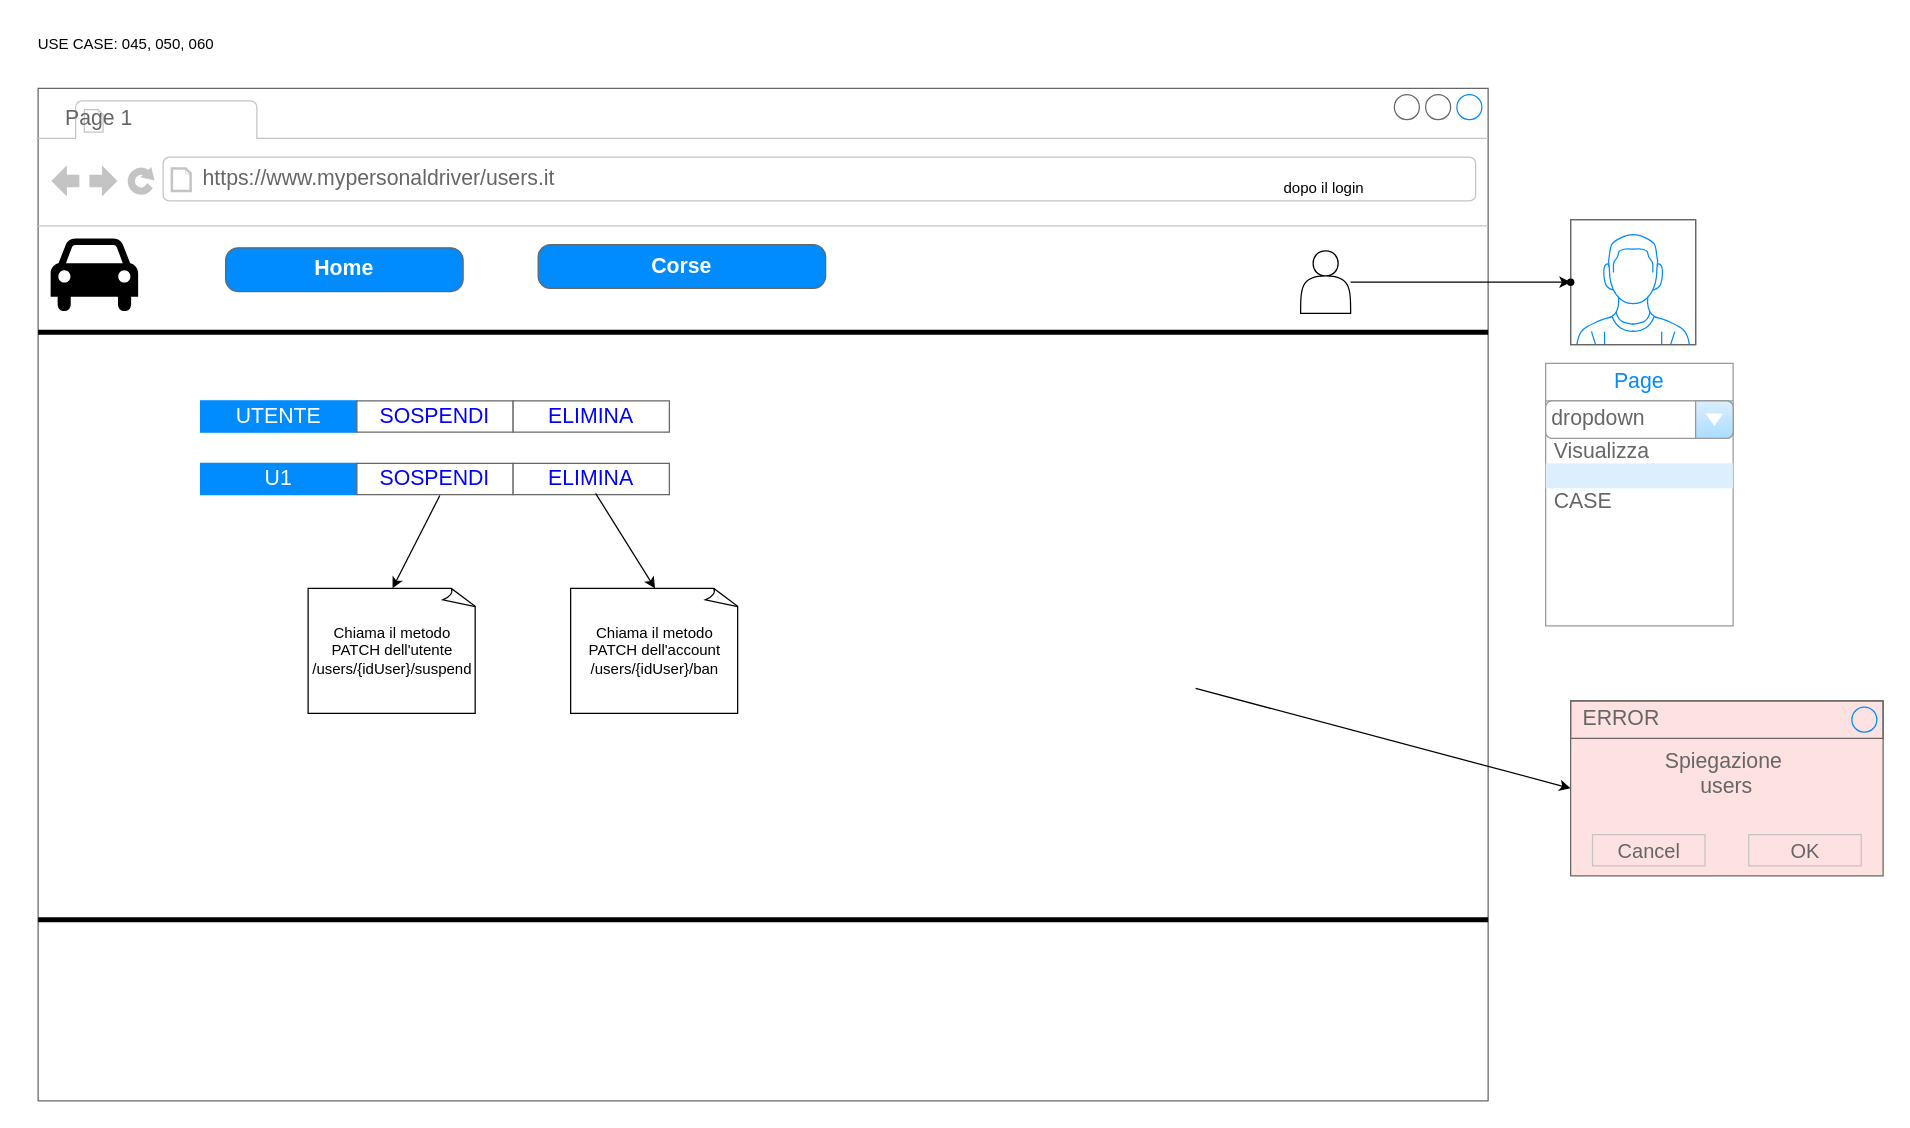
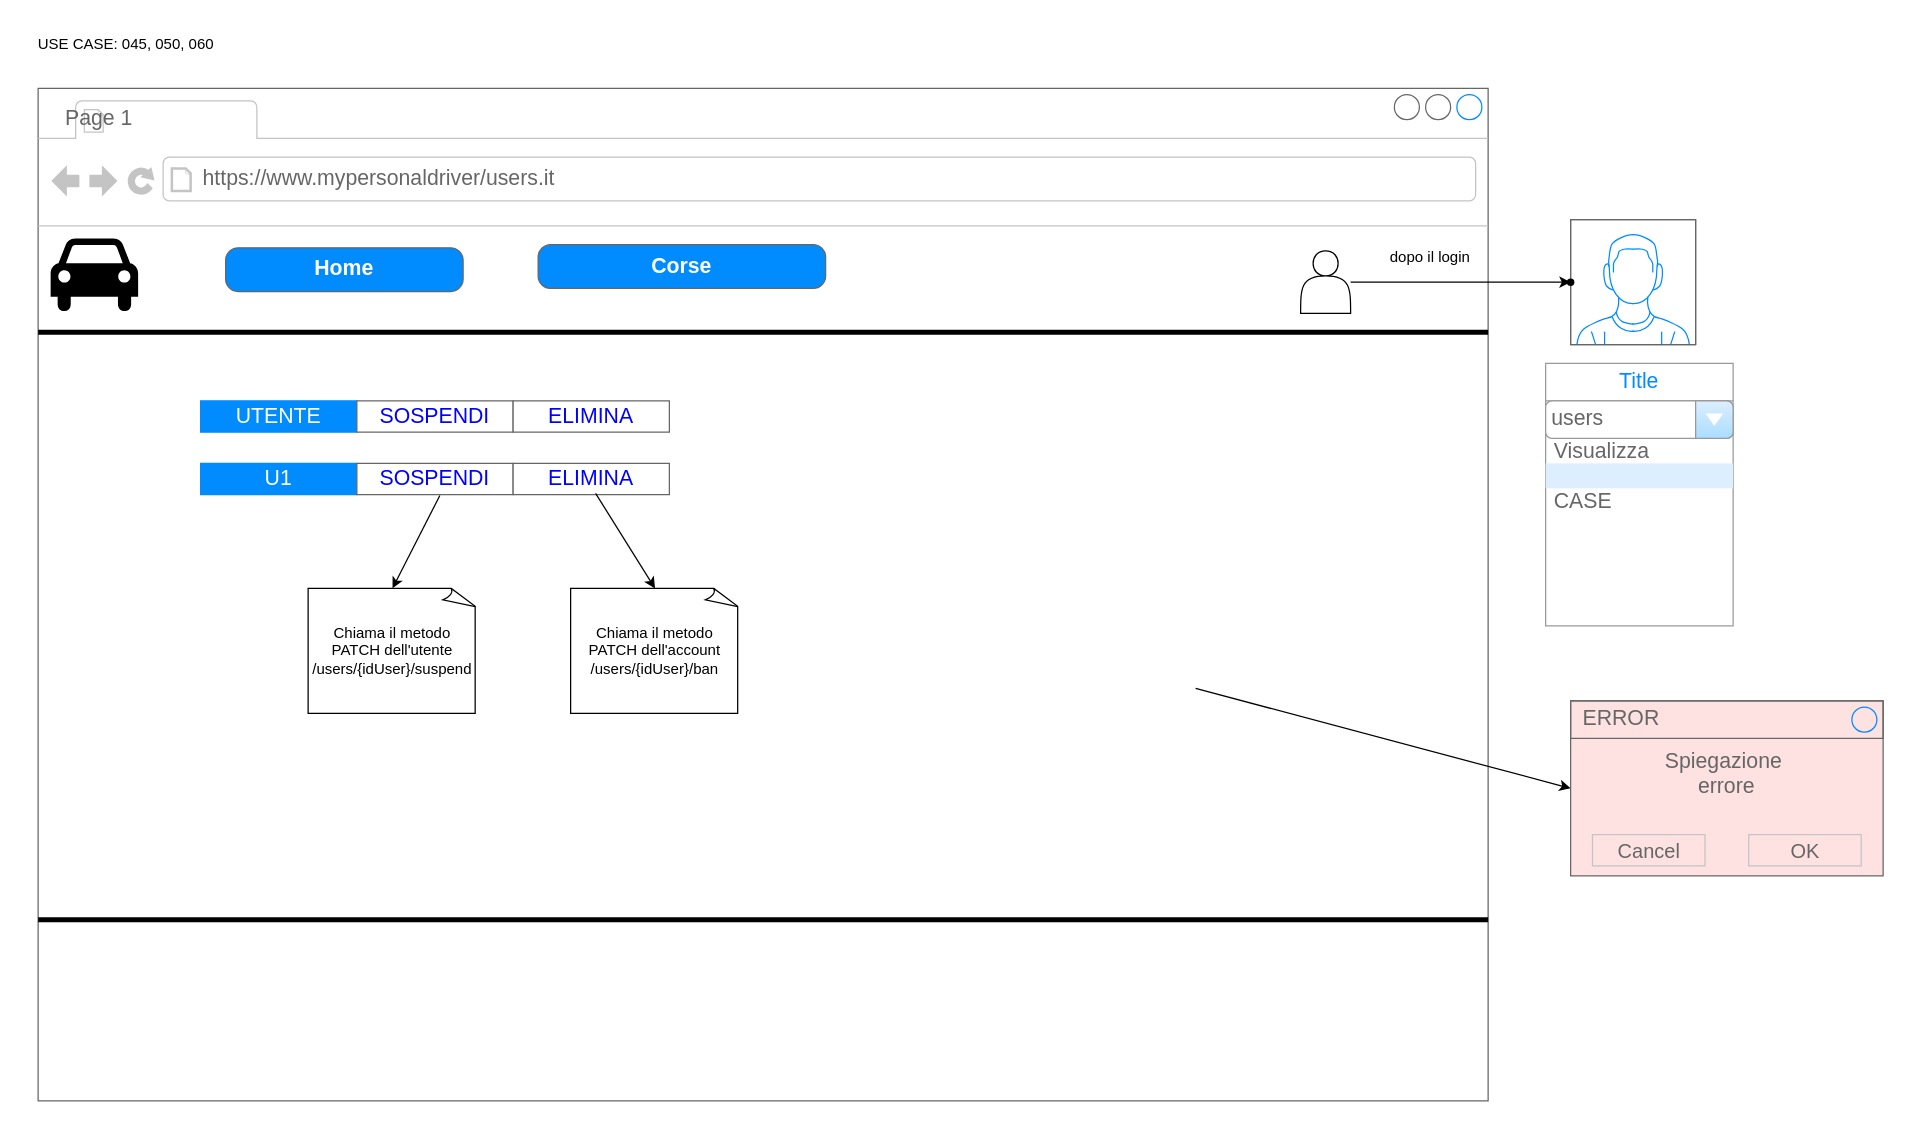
  <mxCell id="0" />
  <mxCell id="1" parent="0" />
  <mxCell id="2" value="" style="strokeWidth=1;shadow=0;dashed=0;align=center;html=1;shape=mxgraph.mockup.containers.browserWindow;rSize=0;strokeColor=#666666;strokeColor2=#008cff;strokeColor3=#c4c4c4;mainText=,;recursiveResize=0;movable=1;resizable=1;rotatable=1;deletable=1;editable=1;locked=0;connectable=1;" vertex="1" parent="1"><mxGeometry x="30" y="70" width="1160" height="810" as="geometry" /></mxCell>
  <mxCell id="3" value="Page 1" style="strokeWidth=1;shadow=0;dashed=0;align=center;html=1;shape=mxgraph.mockup.containers.anchor;fontSize=17;fontColor=#666666;align=left;whiteSpace=wrap;" vertex="1" parent="2"><mxGeometry x="20" y="12" width="110" height="26" as="geometry" /></mxCell>
  <mxCell id="4" value="https://www.mypersonaldriver/users.it" style="strokeWidth=1;shadow=0;dashed=0;align=center;html=1;shape=mxgraph.mockup.containers.anchor;rSize=0;fontSize=17;fontColor=#666666;align=left;" vertex="1" parent="2"><mxGeometry x="130" y="60" width="250" height="26" as="geometry" /></mxCell>
  <mxCell id="5" value="" style="shape=actor;whiteSpace=wrap;html=1;" vertex="1" parent="2"><mxGeometry x="1010" y="130" width="40" height="50" as="geometry" /></mxCell>
- <mxCell id="6" value="dopo il login&amp;nbsp;" style="text;html=1;align=center;verticalAlign=middle;resizable=0;points=[];autosize=1;strokeColor=none;fillColor=none;" vertex="1" parent="2"><mxGeometry x="985" y="65" width="90" height="30" as="geometry" /></mxCell>
+ <mxCell id="6" value="dopo il login&amp;nbsp;" style="text;html=1;align=center;verticalAlign=middle;resizable=0;points=[];autosize=1;strokeColor=none;fillColor=none;" vertex="1" parent="2"><mxGeometry x="1070" y="120" width="90" height="30" as="geometry" /></mxCell>
  <mxCell id="7" value="" style="line;strokeWidth=4;html=1;perimeter=backbonePerimeter;points=[];outlineConnect=0;" vertex="1" parent="2"><mxGeometry y="190" width="1160" height="10" as="geometry" /></mxCell>
  <mxCell id="8" value="" style="shape=mxgraph.signs.transportation.car_4;html=1;pointerEvents=1;fillColor=#000000;strokeColor=none;verticalLabelPosition=bottom;verticalAlign=top;align=center;" vertex="1" parent="2"><mxGeometry x="10" y="120" width="70" height="60" as="geometry" /></mxCell>
  <mxCell id="9" value="Home" style="strokeWidth=1;shadow=0;dashed=0;align=center;html=1;shape=mxgraph.mockup.buttons.button;strokeColor=#666666;fontColor=#ffffff;mainText=;buttonStyle=round;fontSize=17;fontStyle=1;fillColor=#008cff;whiteSpace=wrap;" vertex="1" parent="2"><mxGeometry x="150" y="127.5" width="190" height="35" as="geometry" /></mxCell>
  <mxCell id="10" value="" style="line;strokeWidth=4;html=1;perimeter=backbonePerimeter;points=[];outlineConnect=0;" vertex="1" parent="2"><mxGeometry y="660" width="1160" height="10" as="geometry" /></mxCell>
  <mxCell id="11" value="Corse" style="strokeWidth=1;shadow=0;dashed=0;align=center;html=1;shape=mxgraph.mockup.buttons.button;strokeColor=#666666;fontColor=#ffffff;mainText=;buttonStyle=round;fontSize=17;fontStyle=1;fillColor=#008cff;whiteSpace=wrap;" vertex="1" parent="2"><mxGeometry x="400" y="125" width="230" height="35" as="geometry" /></mxCell>
  <mxCell id="12" value="" style="swimlane;shape=mxgraph.bootstrap.anchor;strokeColor=#666666;fillColor=#ffffff;fontColor=#0000FF;fontStyle=0;childLayout=stackLayout;horizontal=0;startSize=0;horizontalStack=1;resizeParent=1;resizeParentMax=0;resizeLast=0;collapsible=0;marginBottom=0;whiteSpace=wrap;html=1;" vertex="1" parent="2"><mxGeometry x="130" y="250" width="375" height="25" as="geometry" /></mxCell>
  <mxCell id="13" value="UTENTE" style="text;strokeColor=#008CFF;align=center;verticalAlign=middle;spacingLeft=10;spacingRight=10;overflow=hidden;points=[[0,0.5],[1,0.5]];portConstraint=eastwest;rotatable=0;whiteSpace=wrap;html=1;fillColor=#008CFF;fontColor=#ffffff;fontSize=17;" vertex="1" parent="12"><mxGeometry width="125" height="25" as="geometry" /></mxCell>
  <mxCell id="14" value="SOSPENDI" style="text;strokeColor=inherit;align=center;verticalAlign=middle;spacingLeft=10;spacingRight=10;overflow=hidden;points=[[0,0.5],[1,0.5]];portConstraint=eastwest;rotatable=0;whiteSpace=wrap;html=1;fillColor=inherit;fontColor=inherit;fontSize=17;" vertex="1" parent="12"><mxGeometry x="125" width="125" height="25" as="geometry" /></mxCell>
  <mxCell id="15" value="ELIMINA" style="text;strokeColor=inherit;align=center;verticalAlign=middle;spacingLeft=10;spacingRight=10;overflow=hidden;points=[[0,0.5],[1,0.5]];portConstraint=eastwest;rotatable=0;whiteSpace=wrap;html=1;fillColor=inherit;fontColor=inherit;fontSize=17;" vertex="1" parent="12"><mxGeometry x="250" width="125" height="25" as="geometry" /></mxCell>
  <mxCell id="16" value="Chiama il metodo PATCH dell'utente&lt;div&gt;/users/{idUser}/suspend&lt;/div&gt;" style="whiteSpace=wrap;html=1;shape=mxgraph.basic.document" vertex="1" parent="2"><mxGeometry x="216" y="400" width="135" height="100" as="geometry" /></mxCell>
  <mxCell id="17" value="" style="swimlane;shape=mxgraph.bootstrap.anchor;strokeColor=#666666;fillColor=#ffffff;fontColor=#0000FF;fontStyle=0;childLayout=stackLayout;horizontal=0;startSize=0;horizontalStack=1;resizeParent=1;resizeParentMax=0;resizeLast=0;collapsible=0;marginBottom=0;whiteSpace=wrap;html=1;" vertex="1" parent="2"><mxGeometry x="130" y="300" width="375" height="25" as="geometry" /></mxCell>
  <mxCell id="18" value="U1" style="text;strokeColor=#008CFF;align=center;verticalAlign=middle;spacingLeft=10;spacingRight=10;overflow=hidden;points=[[0,0.5],[1,0.5]];portConstraint=eastwest;rotatable=0;whiteSpace=wrap;html=1;fillColor=#008CFF;fontColor=#ffffff;fontSize=17;" vertex="1" parent="17"><mxGeometry width="125" height="25" as="geometry" /></mxCell>
  <mxCell id="19" value="SOSPENDI" style="text;strokeColor=inherit;align=center;verticalAlign=middle;spacingLeft=10;spacingRight=10;overflow=hidden;points=[[0,0.5],[1,0.5]];portConstraint=eastwest;rotatable=0;whiteSpace=wrap;html=1;fillColor=inherit;fontColor=inherit;fontSize=17;" vertex="1" parent="17"><mxGeometry x="125" width="125" height="25" as="geometry" /></mxCell>
  <mxCell id="20" value="ELIMINA" style="text;strokeColor=inherit;align=center;verticalAlign=middle;spacingLeft=10;spacingRight=10;overflow=hidden;points=[[0,0.5],[1,0.5]];portConstraint=eastwest;rotatable=0;whiteSpace=wrap;html=1;fillColor=inherit;fontColor=inherit;fontSize=17;" vertex="1" parent="17"><mxGeometry x="250" width="125" height="25" as="geometry" /></mxCell>
  <mxCell id="21" value="" style="endArrow=classic;html=1;rounded=0;exitX=0.531;exitY=1.027;exitDx=0;exitDy=0;exitPerimeter=0;entryX=0.5;entryY=0;entryDx=0;entryDy=0;entryPerimeter=0;" edge="1" parent="2" source="19" target="16"><mxGeometry width="50" height="50" relative="1" as="geometry"><mxPoint x="416" y="410" as="sourcePoint" /><mxPoint x="466" y="360" as="targetPoint" /></mxGeometry></mxCell>
  <mxCell id="22" value="Chiama il metodo PATCH dell'account&lt;div&gt;/users/{idUser}/ban&lt;/div&gt;" style="whiteSpace=wrap;html=1;shape=mxgraph.basic.document" vertex="1" parent="2"><mxGeometry x="426" y="400" width="135" height="100" as="geometry" /></mxCell>
  <mxCell id="23" value="" style="endArrow=classic;html=1;rounded=0;entryX=0.5;entryY=0;entryDx=0;entryDy=0;entryPerimeter=0;" edge="1" parent="2" target="22"><mxGeometry width="50" height="50" relative="1" as="geometry"><mxPoint x="446" y="324" as="sourcePoint" /><mxPoint x="636" y="290" as="targetPoint" /></mxGeometry></mxCell>
  <mxCell id="24" value="" style="endArrow=classic;html=1;rounded=0;entryX=0;entryY=0.5;entryDx=0;entryDy=0;entryPerimeter=0;" edge="1" parent="2" target="34"><mxGeometry width="50" height="50" relative="1" as="geometry"><mxPoint x="926" y="480" as="sourcePoint" /><mxPoint x="976" y="430" as="targetPoint" /></mxGeometry></mxCell>
  <mxCell id="25" value="" style="verticalLabelPosition=bottom;shadow=0;dashed=0;align=center;html=1;verticalAlign=top;strokeWidth=1;shape=mxgraph.mockup.containers.userMale;strokeColor=#666666;strokeColor2=#008cff;" vertex="1" parent="1"><mxGeometry x="1256" y="175" width="100" height="100" as="geometry" /></mxCell>
  <mxCell id="26" value="" style="shape=waypoint;sketch=0;size=6;pointerEvents=1;points=[];fillColor=default;resizable=0;rotatable=0;perimeter=centerPerimeter;snapToPoint=1;" vertex="1" parent="1"><mxGeometry x="1246" y="215" width="20" height="20" as="geometry" /></mxCell>
  <mxCell id="27" value="" style="edgeStyle=orthogonalEdgeStyle;rounded=0;orthogonalLoop=1;jettySize=auto;html=1;" edge="1" parent="1" source="5" target="26"><mxGeometry relative="1" as="geometry" /></mxCell>
- <mxCell id="28" value="Page" style="swimlane;strokeColor=#999999;swimlaneFillColor=#FFFFFF;fillColor=#ffffff;fontColor=#008CFF;fontStyle=0;childLayout=stackLayout;horizontal=1;startSize=30;horizontalStack=0;resizeParent=1;resizeParentMax=0;resizeLast=0;collapsible=0;marginBottom=0;whiteSpace=wrap;html=1;fontSize=17;" vertex="1" parent="1"><mxGeometry x="1236" y="290" width="150" height="210" as="geometry" /></mxCell>
- <mxCell id="29" value="dropdown" style="strokeWidth=1;shadow=0;dashed=0;align=center;html=1;shape=mxgraph.mockup.forms.comboBox;strokeColor=#999999;fillColor=#ddeeff;align=left;fillColor2=#aaddff;mainText=;fontColor=#666666;fontSize=17;spacingLeft=3;" vertex="1" parent="28"><mxGeometry y="30" width="150" height="30" as="geometry" /></mxCell>
+ <mxCell id="28" value="Title" style="swimlane;strokeColor=#999999;swimlaneFillColor=#FFFFFF;fillColor=#ffffff;fontColor=#008CFF;fontStyle=0;childLayout=stackLayout;horizontal=1;startSize=30;horizontalStack=0;resizeParent=1;resizeParentMax=0;resizeLast=0;collapsible=0;marginBottom=0;whiteSpace=wrap;html=1;fontSize=17;" vertex="1" parent="1"><mxGeometry x="1236" y="290" width="150" height="210" as="geometry" /></mxCell>
+ <mxCell id="29" value="users" style="strokeWidth=1;shadow=0;dashed=0;align=center;html=1;shape=mxgraph.mockup.forms.comboBox;strokeColor=#999999;fillColor=#ddeeff;align=left;fillColor2=#aaddff;mainText=;fontColor=#666666;fontSize=17;spacingLeft=3;" vertex="1" parent="28"><mxGeometry y="30" width="150" height="30" as="geometry" /></mxCell>
  <mxCell id="30" value="Visualizza account" style="text;spacing=0;strokeColor=none;align=left;verticalAlign=middle;spacingLeft=7;spacingRight=10;overflow=hidden;points=[[0,0.5],[1,0.5]];portConstraint=eastwest;rotatable=0;whiteSpace=wrap;html=1;fillColor=none;fontColor=#666666;fontSize=17;" vertex="1" parent="28"><mxGeometry y="60" width="150" height="20" as="geometry" /></mxCell>
  <mxCell id="31" value="" style="text;spacing=0;strokeColor=none;align=left;verticalAlign=middle;spacingLeft=7;spacingRight=10;overflow=hidden;points=[[0,0.5],[1,0.5]];portConstraint=eastwest;rotatable=0;whiteSpace=wrap;html=1;rSize=5;fillColor=#DDEEFF;fontColor=#666666;fontSize=17;" vertex="1" parent="28"><mxGeometry y="80" width="150" height="20" as="geometry" /></mxCell>
  <mxCell id="32" value="CASE" style="text;spacing=0;strokeColor=none;align=left;verticalAlign=middle;spacingLeft=7;spacingRight=10;overflow=hidden;points=[[0,0.5],[1,0.5]];portConstraint=eastwest;rotatable=0;whiteSpace=wrap;html=1;fillColor=none;fontColor=#666666;fontSize=17;" vertex="1" parent="28"><mxGeometry y="100" width="150" height="20" as="geometry" /></mxCell>
  <mxCell id="33" value="" style="text;spacing=0;strokeColor=none;align=left;verticalAlign=middle;spacingLeft=7;spacingRight=10;overflow=hidden;points=[[0,0.5],[1,0.5]];portConstraint=eastwest;rotatable=0;whiteSpace=wrap;html=1;fillColor=none;fontColor=#666666;fontSize=17;" vertex="1" parent="28"><mxGeometry y="120" width="150" height="90" as="geometry" /></mxCell>
- <mxCell id="34" value="Spiegazione&amp;nbsp;&lt;div&gt;users&lt;/div&gt;" style="strokeWidth=1;shadow=0;dashed=0;align=center;html=1;shape=mxgraph.mockup.containers.rrect;rSize=0;strokeColor=#666666;fontColor=#666666;fontSize=17;verticalAlign=top;whiteSpace=wrap;fillColor=#fee1e1;spacingTop=32;" vertex="1" parent="1"><mxGeometry x="1256" y="560" width="250" height="140" as="geometry" /></mxCell>
+ <mxCell id="34" value="Spiegazione&amp;nbsp;&lt;div&gt;errore&lt;/div&gt;" style="strokeWidth=1;shadow=0;dashed=0;align=center;html=1;shape=mxgraph.mockup.containers.rrect;rSize=0;strokeColor=#666666;fontColor=#666666;fontSize=17;verticalAlign=top;whiteSpace=wrap;fillColor=#fee1e1;spacingTop=32;" vertex="1" parent="1"><mxGeometry x="1256" y="560" width="250" height="140" as="geometry" /></mxCell>
  <mxCell id="35" value="ERROR" style="strokeWidth=1;shadow=0;dashed=0;align=center;html=1;shape=mxgraph.mockup.containers.rrect;rSize=0;fontSize=17;fontColor=#666666;strokeColor=#666666;align=left;spacingLeft=8;fillColor=none;resizeWidth=1;whiteSpace=wrap;" vertex="1" parent="34"><mxGeometry width="250" height="30" relative="1" as="geometry" /></mxCell>
  <mxCell id="36" value="" style="shape=ellipse;strokeColor=#008cff;resizable=0;fillColor=none;html=1;" vertex="1" parent="35"><mxGeometry x="1" y="0.5" width="20" height="20" relative="1" as="geometry"><mxPoint x="-25" y="-10" as="offset" /></mxGeometry></mxCell>
  <mxCell id="37" value="Cancel" style="strokeWidth=1;shadow=0;dashed=0;align=center;html=1;shape=mxgraph.mockup.containers.rrect;rSize=0;fontSize=16;fontColor=#666666;strokeColor=#c4c4c4;whiteSpace=wrap;fillColor=none;" vertex="1" parent="34"><mxGeometry x="0.25" y="1" width="90" height="25" relative="1" as="geometry"><mxPoint x="-45" y="-33" as="offset" /></mxGeometry></mxCell>
  <mxCell id="38" value="OK" style="strokeWidth=1;shadow=0;dashed=0;align=center;html=1;shape=mxgraph.mockup.containers.rrect;rSize=0;fontSize=16;fontColor=#666666;strokeColor=#c4c4c4;whiteSpace=wrap;fillColor=none;" vertex="1" parent="34"><mxGeometry x="0.75" y="1" width="90" height="25" relative="1" as="geometry"><mxPoint x="-45" y="-33" as="offset" /></mxGeometry></mxCell>
  <mxCell id="39" value="USE CASE: 045, 050, 060" style="text;html=1;align=center;verticalAlign=middle;resizable=0;points=[];autosize=1;strokeColor=none;fillColor=none;" vertex="1" parent="1"><mxGeometry x="20" y="20" width="160" height="30" as="geometry" /></mxCell>
